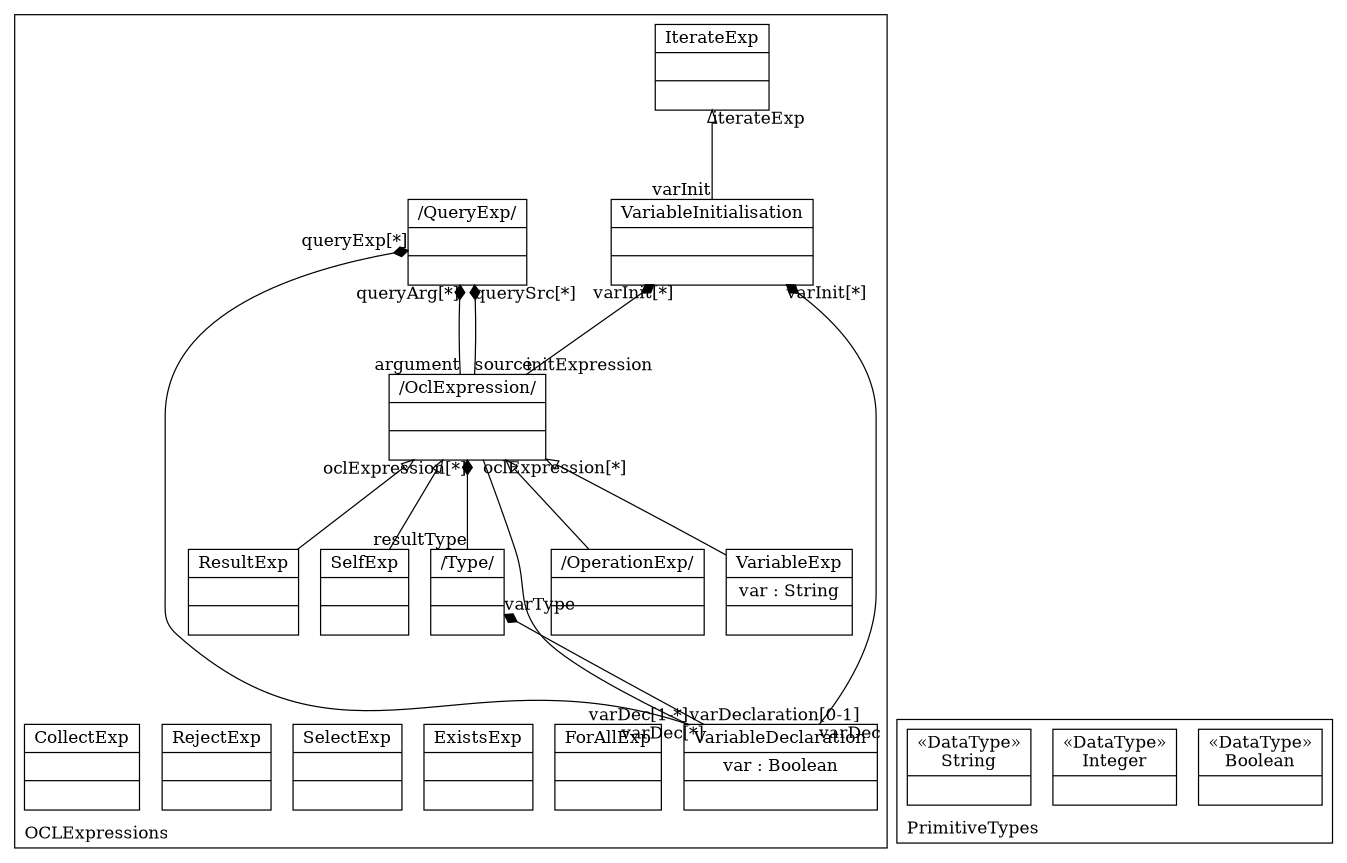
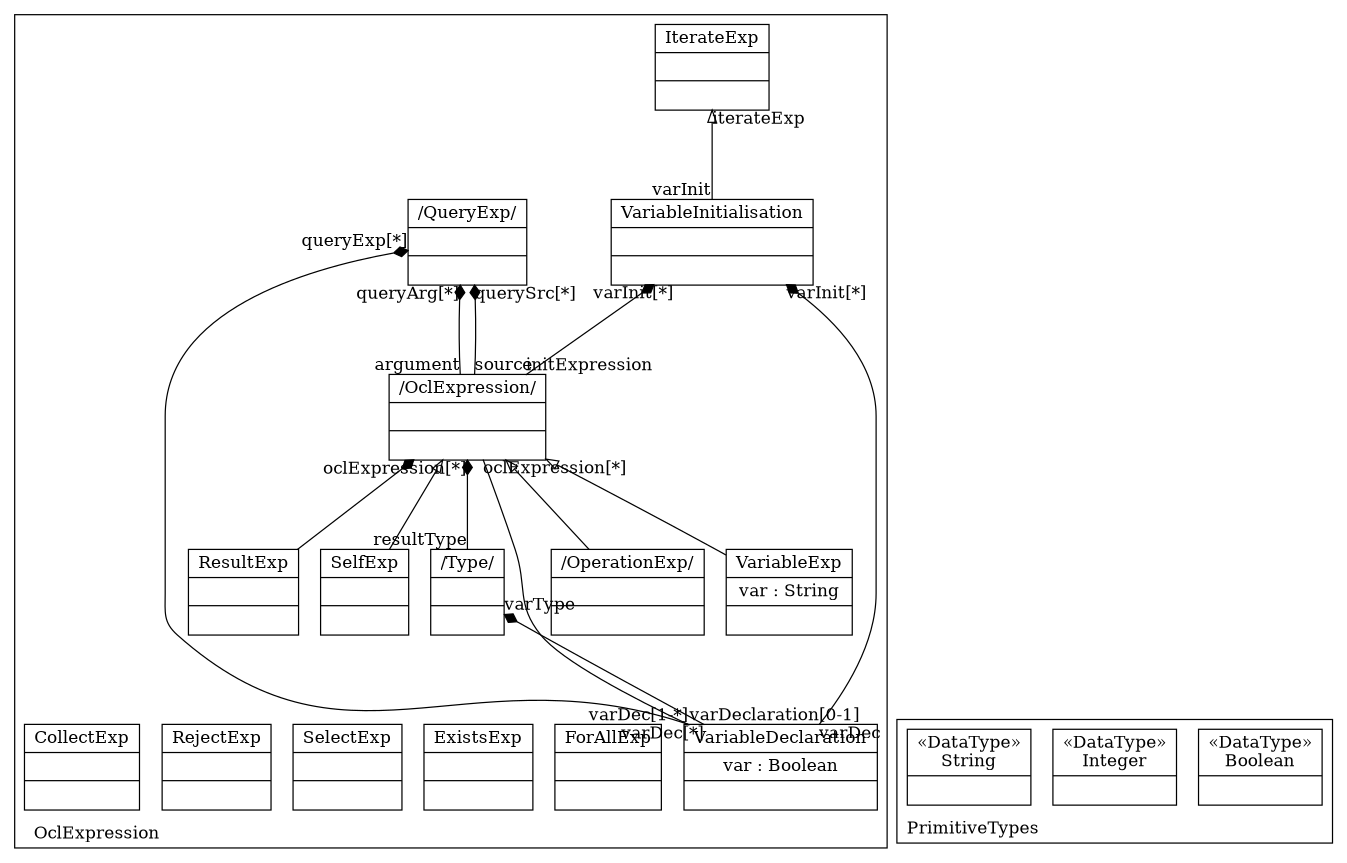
  digraph {
    compound=true
    labeljust=l
    labelloc=t
    nodeSep=0.75
    rankdir=BT
    node [shape=record]
    edge [arrowhead=diamond arrowtail=none constraint=true group=OclExpression minlen=2]
    n1 [label="{/OclExpression/| | }"]
    n2 [label="{/QueryExp/| | }"]
    n3 [label="{VariableDeclaration|var : Boolean| }"]
    n4 [label="{VariableInitialisation| | }"]
    n5 [label="{/Type/| | }"]
    n6 [label="{IterateExp| | }"]
    n7 [label="{SelfExp| | }"]
    n8 [label="{ResultExp| | }"]
    n9 [label="{VariableExp|var : String| }"]
    n10 [label="{/OperationExp/| | }"]
    n11 [label="{ForAllExp| | }"]
    n12 [label="{ExistsExp| | }"]
    n13 [label="{SelectExp| | }"]
    n14 [label="{RejectExp| | }"]
    n15 [label="{CollectExp| | }"]
    n16 [label="{&#171;DataType&#187;\nBoolean|}"]
    n17 [label="{&#171;DataType&#187;\nInteger|}"]
    n18 [label="{&#171;DataType&#187;\nString|}"]
    subgraph cluster_1 {
      color=black
-     label=OCLExpressions
+     label=OclExpression
      n1
      n2
      n3
      n4
      n5
      n6
      n7
      n8
      n9
      n10
      n11
      n12
      n13
      n14
      n15
    }
    subgraph cluster_2 {
      color=black
      label=PrimitiveTypes
      n16
      n17
      n18
    }
    n1 -> n2 [group=QueryExp headlabel="queryArg[*]" taillabel=argument]
    n1 -> n2 [group=QueryExp headlabel="querySrc[*]" taillabel=source]
    n1 -> n3 [arrowhead=none constraint=false group=VariableDeclaration headlabel="varDec[1-*]" taillabel="oclExpression[*]"]
    n1 -> n4 [group=VariableInitialisation headlabel="varInit[*]" taillabel=initExpression]
    n3 -> n2 [group=QueryExp headlabel="queryExp[*]" taillabel="varDeclaration[0-1]"]
    n3 -> n4 [group=VariableInitialisation headlabel="varInit[*]" taillabel=varDec]
    n3 -> n5 [group=Type headlabel=varType taillabel="varDec[*]"]
    n4 -> n6 [arrowhead=onormal arrowtail=diamond group=IterateExp headlabel=iterateExp taillabel=varInit]
    n5 -> n1 [headlabel="oclExpression[*]" taillabel=resultType]
    n7 -> n1 [arrowhead=onormal arrowtail=""]
-   n8 -> n1 [arrowhead=onormal arrowtail=""]
+   n8 -> n1 [arrowtail=""]
    n9 -> n1 [arrowhead=onormal arrowtail=""]
    n10 -> n1 [arrowhead=onormal arrowtail=""]
  }
